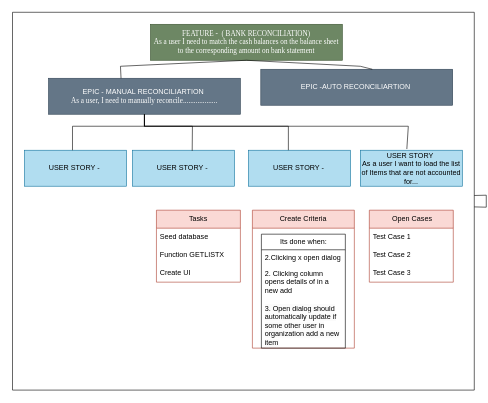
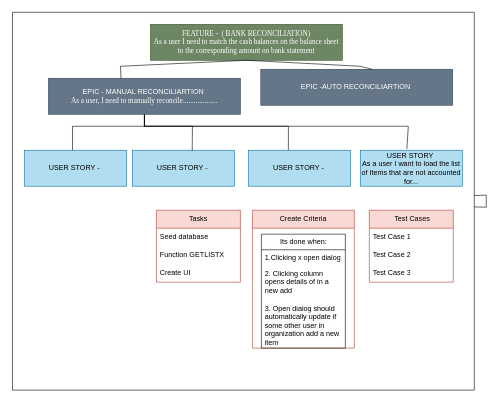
  <mxCell id="0" />
  <mxCell id="1" parent="0" />
  <mxCell id="2" value="" style="swimlane;startSize=0;" vertex="1" parent="1"><mxGeometry x="20" y="20" width="770" height="630" as="geometry" /></mxCell>
  <mxCell id="3" value="FEATURE -&amp;nbsp; ( BANK RECONCILIATION)&lt;br&gt;As a user I need to match the cash balances on the balance sheet to the corresponding amount on bank statement" style="rounded=0;whiteSpace=wrap;html=1;fillColor=#6d8764;fontColor=#ffffff;strokeColor=#3A5431;fontFamily=Tahoma;" vertex="1" parent="2"><mxGeometry x="230" y="20" width="320" height="60" as="geometry" /></mxCell>
  <mxCell id="4" value="EPIC -AUTO RECONCILIARTION&amp;nbsp;" style="rounded=0;whiteSpace=wrap;html=1;fillColor=#647687;fontColor=#ffffff;strokeColor=#314354;" vertex="1" parent="2"><mxGeometry x="414" y="95" width="320" height="60" as="geometry" /></mxCell>
  <mxCell id="5" value="EPIC - MANUAL RECONCILIARTION&amp;nbsp;&lt;br style=&quot;border-color: var(--border-color); font-family: Tahoma;&quot;&gt;&lt;span style=&quot;font-family: Tahoma;&quot;&gt;As a user, I need to manually reconcile...................&lt;/span&gt;" style="rounded=0;whiteSpace=wrap;html=1;fillColor=#647687;fontColor=#ffffff;strokeColor=#314354;" vertex="1" parent="2"><mxGeometry x="60" y="110" width="320" height="60" as="geometry" /></mxCell>
  <mxCell id="6" value="" style="endArrow=none;html=1;rounded=0;entryX=0.5;entryY=1;entryDx=0;entryDy=0;exitX=0.378;exitY=0;exitDx=0;exitDy=0;exitPerimeter=0;" edge="1" parent="2" source="5" target="3"><mxGeometry width="50" height="50" relative="1" as="geometry"><mxPoint x="370" y="400" as="sourcePoint" /><mxPoint x="420" y="350" as="targetPoint" /><Array as="points"><mxPoint x="180" y="90" /></Array></mxGeometry></mxCell>
  <mxCell id="7" value="" style="endArrow=none;html=1;rounded=0;entryX=0.5;entryY=1;entryDx=0;entryDy=0;exitX=0.581;exitY=0;exitDx=0;exitDy=0;exitPerimeter=0;" edge="1" parent="2" source="4" target="3"><mxGeometry width="50" height="50" relative="1" as="geometry"><mxPoint x="191" y="120" as="sourcePoint" /><mxPoint x="400" y="90" as="targetPoint" /><Array as="points"><mxPoint x="580" y="90" /></Array></mxGeometry></mxCell>
  <mxCell id="8" value="USER STORY -&amp;nbsp;" style="rounded=0;whiteSpace=wrap;html=1;fillColor=#b1ddf0;strokeColor=#10739e;" vertex="1" parent="2"><mxGeometry x="20" y="230" width="170" height="60" as="geometry" /></mxCell>
  <mxCell id="9" value="USER STORY -&amp;nbsp;" style="rounded=0;whiteSpace=wrap;html=1;fillColor=#b1ddf0;strokeColor=#10739e;" vertex="1" parent="2"><mxGeometry x="200" y="230" width="170" height="60" as="geometry" /></mxCell>
  <mxCell id="10" value="USER STORY -&amp;nbsp;" style="rounded=0;whiteSpace=wrap;html=1;fillColor=#b1ddf0;strokeColor=#10739e;" vertex="1" parent="2"><mxGeometry x="393.5" y="230" width="170" height="60" as="geometry" /></mxCell>
  <mxCell id="11" value="&lt;span style=&quot;font-weight: normal;&quot;&gt;USER STORY&amp;nbsp;&lt;br&gt;As a user I want to load the list of Items that are not accounted for...&lt;br&gt;&lt;/span&gt;" style="rounded=0;whiteSpace=wrap;html=1;fillColor=#b1ddf0;strokeColor=#10739e;fontStyle=1" vertex="1" parent="2"><mxGeometry x="580" y="230" width="170" height="60" as="geometry" /></mxCell>
  <mxCell id="12" value="" style="endArrow=none;html=1;rounded=0;entryX=0.5;entryY=1;entryDx=0;entryDy=0;" edge="1" parent="2" target="5"><mxGeometry width="50" height="50" relative="1" as="geometry"><mxPoint x="100" y="230" as="sourcePoint" /><mxPoint x="420" y="350" as="targetPoint" /><Array as="points"><mxPoint x="100" y="190" /><mxPoint x="220" y="190" /></Array></mxGeometry></mxCell>
  <mxCell id="13" value="Tasks" style="swimlane;fontStyle=0;childLayout=stackLayout;horizontal=1;startSize=30;horizontalStack=0;resizeParent=1;resizeParentMax=0;resizeLast=0;collapsible=1;marginBottom=0;whiteSpace=wrap;html=1;fillColor=#fad9d5;strokeColor=#ae4132;" vertex="1" parent="2"><mxGeometry x="240" y="330" width="140" height="120" as="geometry" /></mxCell>
  <mxCell id="14" value="Seed database" style="text;strokeColor=none;fillColor=none;align=left;verticalAlign=middle;spacingLeft=4;spacingRight=4;overflow=hidden;points=[[0,0.5],[1,0.5]];portConstraint=eastwest;rotatable=0;whiteSpace=wrap;html=1;" vertex="1" parent="13"><mxGeometry y="30" width="140" height="30" as="geometry" /></mxCell>
  <mxCell id="15" value="Function GETLISTX" style="text;strokeColor=none;fillColor=none;align=left;verticalAlign=middle;spacingLeft=4;spacingRight=4;overflow=hidden;points=[[0,0.5],[1,0.5]];portConstraint=eastwest;rotatable=0;whiteSpace=wrap;html=1;" vertex="1" parent="13"><mxGeometry y="60" width="140" height="30" as="geometry" /></mxCell>
  <mxCell id="16" value="Create UI" style="text;strokeColor=none;fillColor=none;align=left;verticalAlign=middle;spacingLeft=4;spacingRight=4;overflow=hidden;points=[[0,0.5],[1,0.5]];portConstraint=eastwest;rotatable=0;whiteSpace=wrap;html=1;" vertex="1" parent="13"><mxGeometry y="90" width="140" height="30" as="geometry" /></mxCell>
- <mxCell id="17" value="&amp;nbsp;Open Cases" style="swimlane;fontStyle=0;childLayout=stackLayout;horizontal=1;startSize=30;horizontalStack=0;resizeParent=1;resizeParentMax=0;resizeLast=0;collapsible=1;marginBottom=0;whiteSpace=wrap;html=1;fillColor=#fad9d5;strokeColor=#ae4132;" vertex="1" parent="2"><mxGeometry x="595" y="330" width="140" height="120" as="geometry" /></mxCell>
+ <mxCell id="17" value="&amp;nbsp;Test Cases" style="swimlane;fontStyle=0;childLayout=stackLayout;horizontal=1;startSize=30;horizontalStack=0;resizeParent=1;resizeParentMax=0;resizeLast=0;collapsible=1;marginBottom=0;whiteSpace=wrap;html=1;fillColor=#fad9d5;strokeColor=#ae4132;" vertex="1" parent="2"><mxGeometry x="595" y="330" width="140" height="120" as="geometry" /></mxCell>
  <mxCell id="18" value="Test Case 1" style="text;strokeColor=none;fillColor=none;align=left;verticalAlign=middle;spacingLeft=4;spacingRight=4;overflow=hidden;points=[[0,0.5],[1,0.5]];portConstraint=eastwest;rotatable=0;whiteSpace=wrap;html=1;" vertex="1" parent="17"><mxGeometry y="30" width="140" height="30" as="geometry" /></mxCell>
  <mxCell id="19" value="Test Case 2" style="text;strokeColor=none;fillColor=none;align=left;verticalAlign=middle;spacingLeft=4;spacingRight=4;overflow=hidden;points=[[0,0.5],[1,0.5]];portConstraint=eastwest;rotatable=0;whiteSpace=wrap;html=1;" vertex="1" parent="17"><mxGeometry y="60" width="140" height="30" as="geometry" /></mxCell>
  <mxCell id="20" value="Test Case 3" style="text;strokeColor=none;fillColor=none;align=left;verticalAlign=middle;spacingLeft=4;spacingRight=4;overflow=hidden;points=[[0,0.5],[1,0.5]];portConstraint=eastwest;rotatable=0;whiteSpace=wrap;html=1;" vertex="1" parent="17"><mxGeometry y="90" width="140" height="30" as="geometry" /></mxCell>
  <mxCell id="21" value="&lt;span style=&quot;font-weight: normal;&quot;&gt;Create Criteria&lt;/span&gt;" style="swimlane;whiteSpace=wrap;html=1;fillColor=#fad9d5;strokeColor=#ae4132;startSize=30;" vertex="1" parent="2"><mxGeometry x="400" y="330" width="170" height="230" as="geometry" /></mxCell>
  <mxCell id="22" value="Its done when:" style="swimlane;fontStyle=0;childLayout=stackLayout;horizontal=1;startSize=26;fillColor=none;horizontalStack=0;resizeParent=1;resizeParentMax=0;resizeLast=0;collapsible=1;marginBottom=0;html=1;" vertex="1" parent="21"><mxGeometry x="15" y="40" width="140" height="190" as="geometry" /></mxCell>
- <mxCell id="23" value="2.Clicking x open dialog" style="text;strokeColor=none;fillColor=none;align=left;verticalAlign=top;spacingLeft=4;spacingRight=4;overflow=hidden;rotatable=0;points=[[0,0.5],[1,0.5]];portConstraint=eastwest;whiteSpace=wrap;html=1;" vertex="1" parent="22"><mxGeometry y="26" width="140" height="26" as="geometry" /></mxCell>
+ <mxCell id="23" value="1.Clicking x open dialog" style="text;strokeColor=none;fillColor=none;align=left;verticalAlign=top;spacingLeft=4;spacingRight=4;overflow=hidden;rotatable=0;points=[[0,0.5],[1,0.5]];portConstraint=eastwest;whiteSpace=wrap;html=1;" vertex="1" parent="22"><mxGeometry y="26" width="140" height="26" as="geometry" /></mxCell>
  <mxCell id="24" value="2. Clicking column opens details of in a new add" style="text;strokeColor=none;fillColor=none;align=left;verticalAlign=top;spacingLeft=4;spacingRight=4;overflow=hidden;rotatable=0;points=[[0,0.5],[1,0.5]];portConstraint=eastwest;whiteSpace=wrap;html=1;" vertex="1" parent="22"><mxGeometry y="52" width="140" height="58" as="geometry" /></mxCell>
  <mxCell id="25" value="&lt;meta charset=&quot;utf-8&quot;&gt;&lt;span style=&quot;color: rgb(0, 0, 0); font-family: Helvetica; font-size: 12px; font-style: normal; font-variant-ligatures: normal; font-variant-caps: normal; font-weight: 400; letter-spacing: normal; orphans: 2; text-align: left; text-indent: 0px; text-transform: none; widows: 2; word-spacing: 0px; -webkit-text-stroke-width: 0px; background-color: rgb(251, 251, 251); text-decoration-thickness: initial; text-decoration-style: initial; text-decoration-color: initial; float: none; display: inline !important;&quot;&gt;3. Open dialog should automatically update if some other user in organization add a new item&lt;/span&gt;" style="text;strokeColor=none;fillColor=none;align=left;verticalAlign=top;spacingLeft=4;spacingRight=4;overflow=hidden;rotatable=0;points=[[0,0.5],[1,0.5]];portConstraint=eastwest;whiteSpace=wrap;html=1;" vertex="1" parent="22"><mxGeometry y="110" width="140" height="80" as="geometry" /></mxCell>
  <mxCell id="26" value="" style="endArrow=none;html=1;rounded=0;" edge="1" parent="1" source="2" target="2"><mxGeometry width="50" height="50" relative="1" as="geometry"><mxPoint x="390" y="420" as="sourcePoint" /><mxPoint x="440" y="370" as="targetPoint" /></mxGeometry></mxCell>
  <mxCell id="27" value="" style="endArrow=none;html=1;rounded=0;exitX=0.586;exitY=0.017;exitDx=0;exitDy=0;exitPerimeter=0;" edge="1" parent="1" source="9"><mxGeometry width="50" height="50" relative="1" as="geometry"><mxPoint x="130" y="260" as="sourcePoint" /><mxPoint x="240" y="190" as="targetPoint" /><Array as="points"><mxPoint x="320" y="210" /><mxPoint x="240" y="210" /></Array></mxGeometry></mxCell>
  <mxCell id="28" value="" style="endArrow=none;html=1;rounded=0;" edge="1" parent="1"><mxGeometry width="50" height="50" relative="1" as="geometry"><mxPoint x="480" y="250" as="sourcePoint" /><mxPoint x="240" y="190" as="targetPoint" /><Array as="points"><mxPoint x="480" y="210" /><mxPoint x="240" y="210" /></Array></mxGeometry></mxCell>
  <mxCell id="29" value="" style="endArrow=none;html=1;rounded=0;exitX=0.456;exitY=-0.033;exitDx=0;exitDy=0;exitPerimeter=0;" edge="1" parent="1" source="11"><mxGeometry width="50" height="50" relative="1" as="geometry"><mxPoint x="490" y="260" as="sourcePoint" /><mxPoint x="240" y="190" as="targetPoint" /><Array as="points"><mxPoint x="680" y="210" /><mxPoint x="240" y="210" /></Array></mxGeometry></mxCell>
